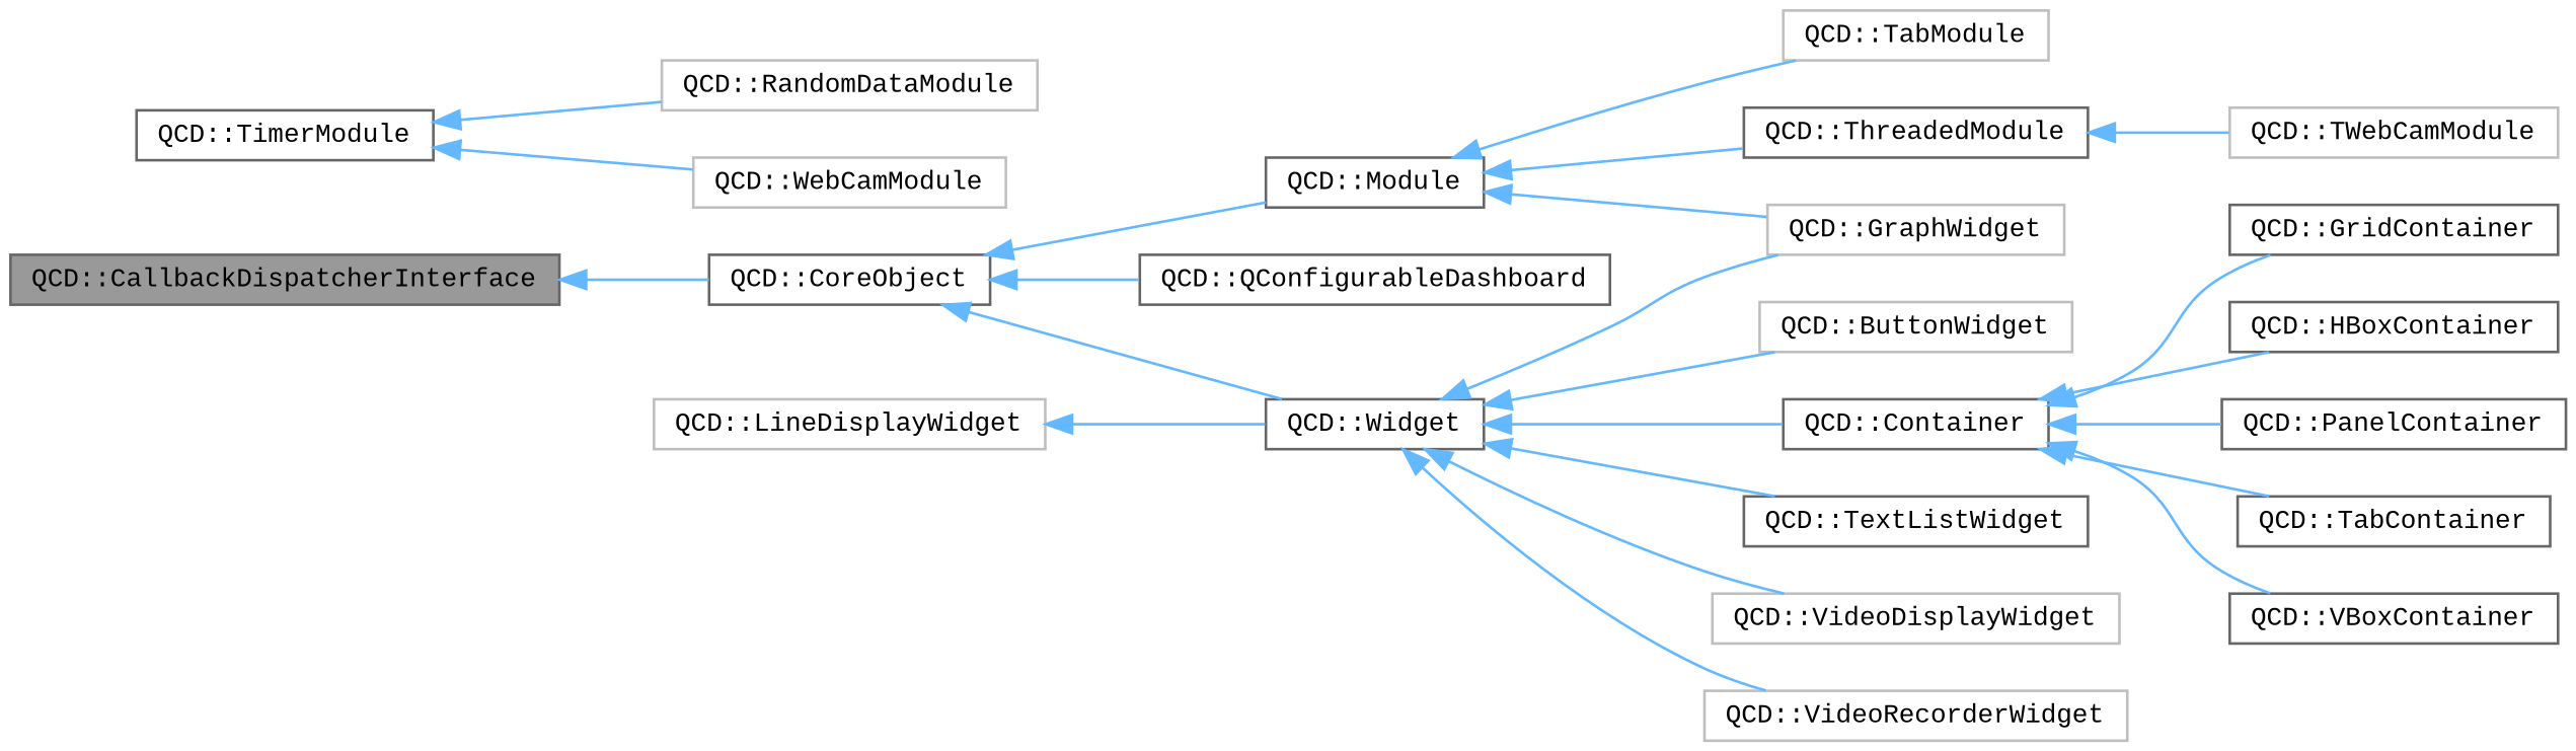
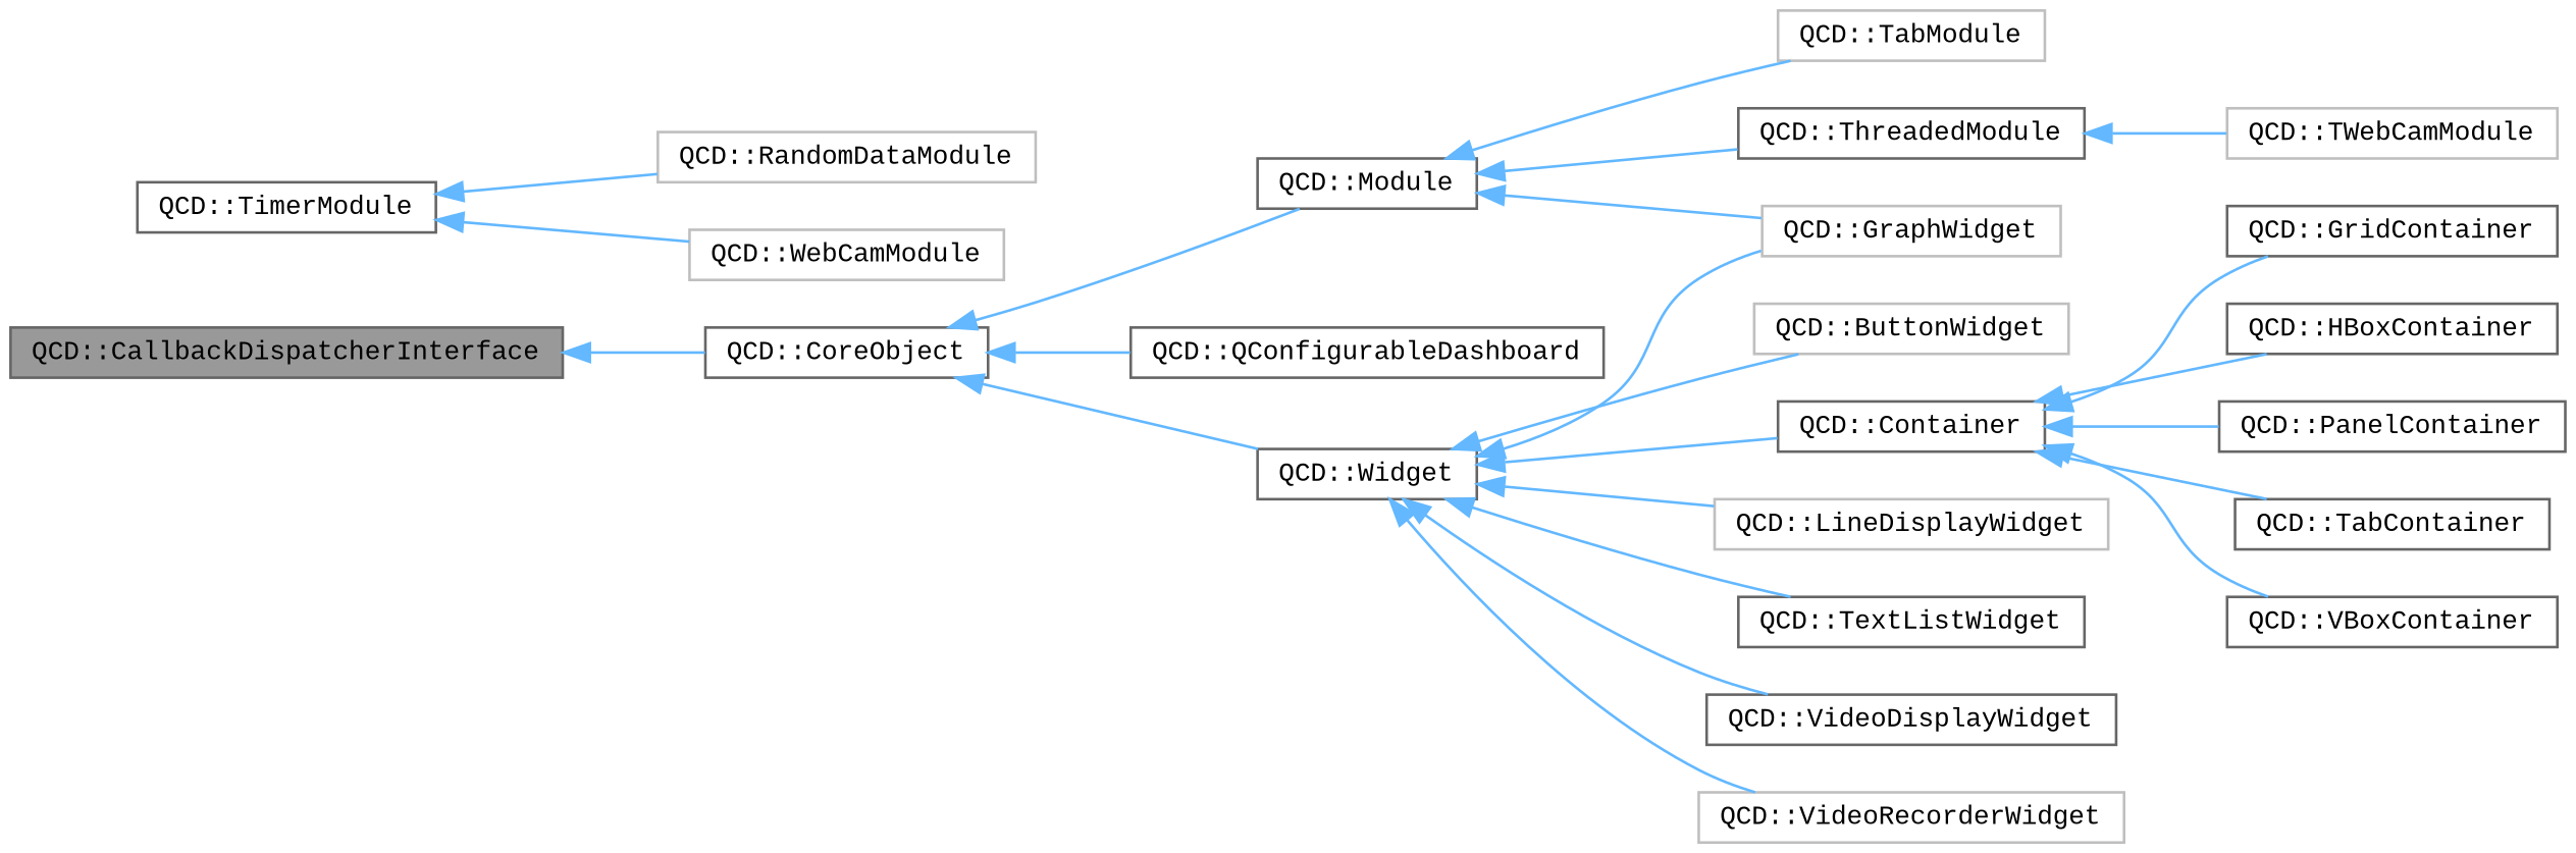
  digraph {
    fontname="Liberation Mono"
    rankdir=LR
    node [color=gray40 fillcolor=white fontname="Liberation Mono" fontsize=10 shape=box style=filled]
    edge [color=steelblue1 dir=back fontname="Liberation Mono" fontsize=10 labelfontname=Helvetica labelfontsize=10 style=solid]
    n1 [fillcolor=grey60 fontcolor=black height=0.2 label="QCD::CallbackDispatcherInterface" width=0.4]
    n2 [height=0.2 label="QCD::CoreObject" width=0.4]
    n3 [height=0.2 label="QCD::Module" width=0.4]
    n4 [height=0.2 label="QCD::QConfigurableDashboard" width=0.4]
    n5 [height=0.2 label="QCD::Widget" width=0.4]
    n6 [color=grey75 height=0.2 label="QCD::TabModule" width=0.4]
    n7 [height=0.2 label="QCD::ThreadedModule" width=0.4]
    n8 [color=grey75 height=0.2 label="QCD::GraphWidget" width=0.4]
    n9 [color=grey75 height=0.2 label="QCD::ButtonWidget" width=0.4]
    n10 [height=0.2 label="QCD::Container" width=0.4]
    n11 [color=grey75 height=0.2 label="QCD::LineDisplayWidget" width=0.4]
    n12 [height=0.2 label="QCD::TextListWidget" width=0.4]
-   n13 [color=grey75 height=0.2 label="QCD::VideoDisplayWidget" width=0.4]
+   n13 [height=0.2 label="QCD::VideoDisplayWidget" width=0.4]
    n14 [color=grey75 height=0.2 label="QCD::VideoRecorderWidget" width=0.4]
    n15 [color=grey75 height=0.2 label="QCD::TWebCamModule" width=0.4]
    n16 [height=0.2 label="QCD::TimerModule" width=0.4]
    n17 [color=grey75 height=0.2 label="QCD::RandomDataModule" width=0.4]
    n18 [color=grey75 height=0.2 label="QCD::WebCamModule" width=0.4]
    n19 [height=0.2 label="QCD::GridContainer" width=0.4]
    n20 [height=0.2 label="QCD::HBoxContainer" width=0.4]
    n21 [height=0.2 label="QCD::PanelContainer" width=0.4]
    n22 [height=0.2 label="QCD::TabContainer" width=0.4]
    n23 [height=0.2 label="QCD::VBoxContainer" width=0.4]
    n1 -> n2
    n2 -> n3
    n2 -> n4
    n2 -> n5
    n3 -> n6
    n3 -> n7
    n3 -> n8
    n5 -> n8
    n5 -> n9
    n5 -> n10
-   n11 -> n5
+   n5 -> n11
    n5 -> n12
    n5 -> n13
    n5 -> n14
    n7 -> n15
    n10 -> n19
    n10 -> n20
    n10 -> n21
    n10 -> n22
    n10 -> n23
    n16 -> n17
    n16 -> n18
  }
